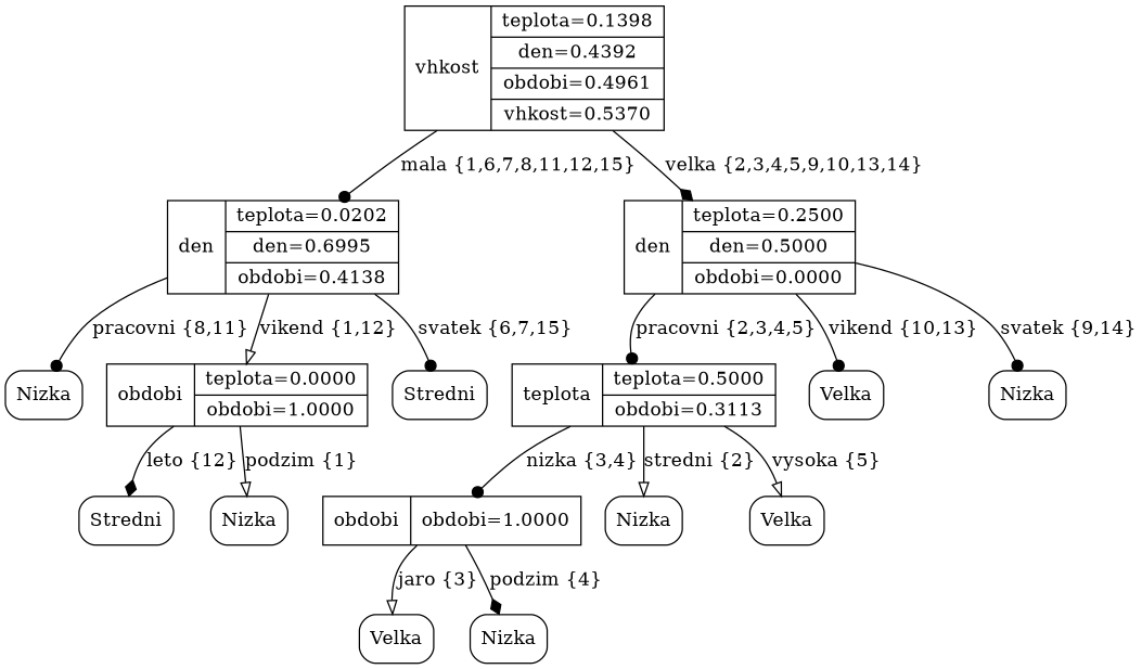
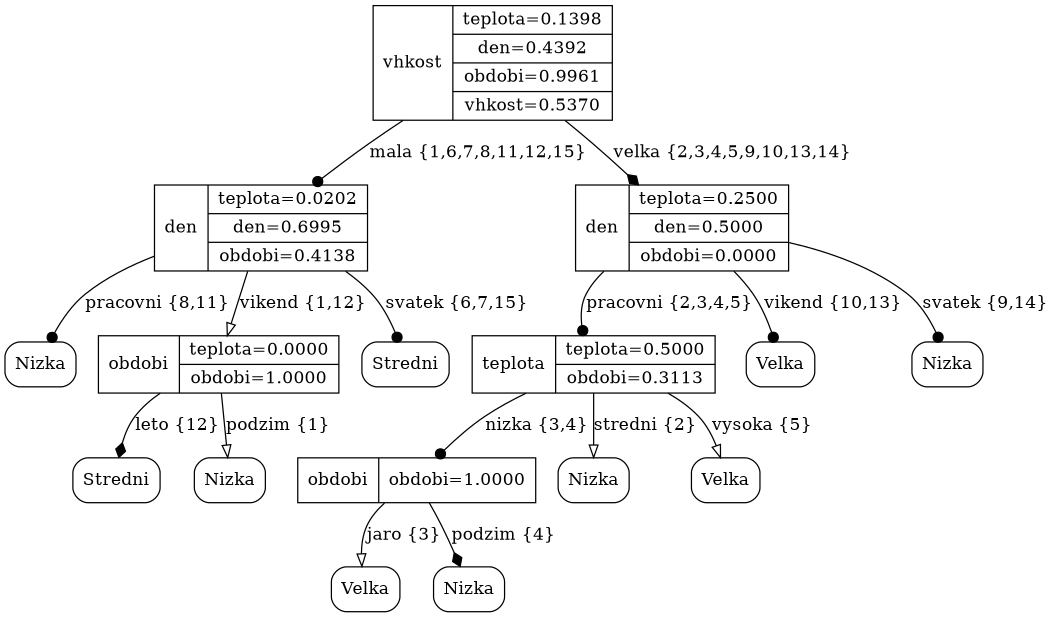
  digraph {
    node [shape=box style=rounded]
    edge [arrowhead=dot]
-   n1 [label="vhkost|{teplota=0.1398|den=0.4392|obdobi=0.4961|vhkost=0.5370}" shape=record style=""]
+   n1 [label="vhkost|{teplota=0.1398|den=0.4392|obdobi=0.9961|vhkost=0.5370}" shape=record style=""]
    n2 [label="den|{teplota=0.0202|den=0.6995|obdobi=0.4138}" shape=record style=""]
    n3 [label="den|{teplota=0.2500|den=0.5000|obdobi=0.0000}" shape=record style=""]
    n4 [label=Nizka]
    n5 [label="obdobi|{teplota=0.0000|obdobi=1.0000}" shape=record style=""]
    n6 [label=Stredni]
    n7 [label=Stredni]
    n8 [label=Nizka]
    n9 [label="teplota|{teplota=0.5000|obdobi=0.3113}" shape=record style=""]
    n10 [label=Velka]
    n11 [label=Nizka]
    n12 [label="obdobi|{obdobi=1.0000}" shape=record style=""]
    n13 [label=Nizka]
    n14 [label=Velka]
    n15 [label=Velka]
    n16 [label=Nizka]
    n1 -> n2 [label="mala {1,6,7,8,11,12,15}"]
    n1 -> n3 [label="velka {2,3,4,5,9,10,13,14}" arrowhead=diamond]
    n2 -> n4 [label="pracovni {8,11}"]
    n2 -> n5 [label="vikend {1,12}" arrowhead=onormal]
    n2 -> n6 [label="svatek {6,7,15}"]
    n3 -> n9 [label="pracovni {2,3,4,5}"]
    n3 -> n10 [label="vikend {10,13}"]
    n3 -> n11 [label="svatek {9,14}"]
    n5 -> n7 [label="leto {12}" arrowhead=diamond]
    n5 -> n8 [label="podzim {1}" arrowhead=onormal]
    n9 -> n12 [label="nizka {3,4}"]
    n9 -> n13 [label="stredni {2}" arrowhead=onormal]
    n9 -> n14 [label="vysoka {5}" arrowhead=onormal]
    n12 -> n15 [label="jaro {3}" arrowhead=onormal]
    n12 -> n16 [label="podzim {4}" arrowhead=diamond]
  }
